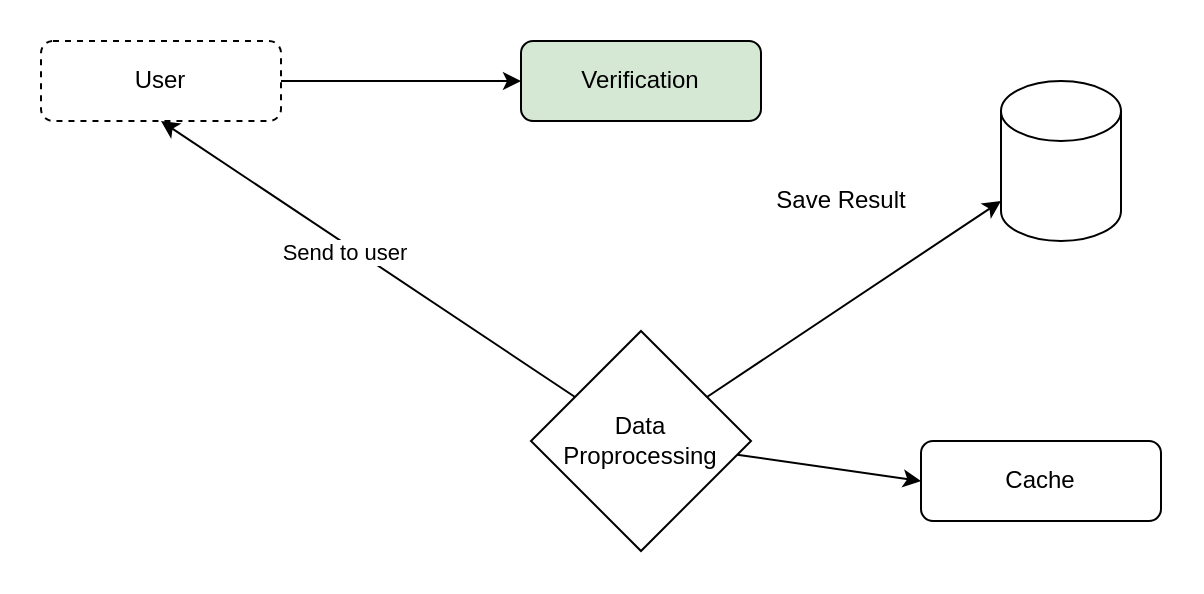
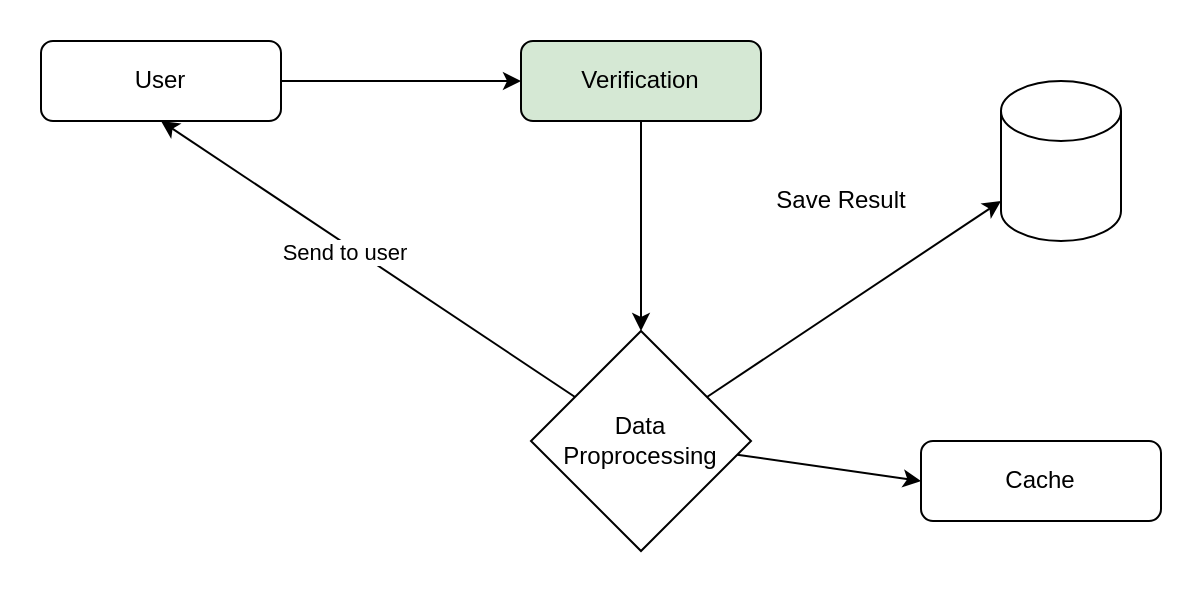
  <mxCell id="0" />
  <mxCell id="1" parent="0" />
  <mxCell id="2" style="edgeStyle=none;html=1;entryX=0;entryY=0.5;entryDx=0;entryDy=0;" edge="1" parent="1" source="3" target="5"><mxGeometry relative="1" as="geometry" /></mxCell>
- <mxCell id="3" value="User" style="rounded=1;whiteSpace=wrap;html=1;dashed=1;" vertex="1" parent="1"><mxGeometry x="20" y="20" width="120" height="40" as="geometry" /></mxCell>
+ <mxCell id="3" value="User" style="rounded=1;whiteSpace=wrap;html=1;" vertex="1" parent="1"><mxGeometry x="20" y="20" width="120" height="40" as="geometry" /></mxCell>
+ <mxCell id="4" style="edgeStyle=none;html=1;" edge="1" parent="1" source="5" target="11"><mxGeometry relative="1" as="geometry" /></mxCell>
  <mxCell id="5" value="Verification" style="rounded=1;whiteSpace=wrap;html=1;fillColor=#d5e8d4;" vertex="1" parent="1"><mxGeometry x="260" y="20" width="120" height="40" as="geometry" /></mxCell>
  <mxCell id="6" value="" style="shape=cylinder3;whiteSpace=wrap;html=1;boundedLbl=1;backgroundOutline=1;size=15;" vertex="1" parent="1"><mxGeometry x="500" y="40" width="60" height="80" as="geometry" /></mxCell>
  <mxCell id="7" style="edgeStyle=none;html=1;" edge="1" parent="1" source="11" target="6"><mxGeometry relative="1" as="geometry" /></mxCell>
  <mxCell id="8" style="edgeStyle=none;html=1;entryX=0;entryY=0.5;entryDx=0;entryDy=0;" edge="1" parent="1" source="11" target="13"><mxGeometry relative="1" as="geometry" /></mxCell>
  <mxCell id="9" style="edgeStyle=none;html=1;entryX=0.5;entryY=1;entryDx=0;entryDy=0;" edge="1" parent="1" source="11" target="3"><mxGeometry relative="1" as="geometry" /></mxCell>
  <mxCell id="10" value="Send to user" style="edgeLabel;html=1;align=center;verticalAlign=middle;resizable=0;points=[];" vertex="1" connectable="0" parent="9"><mxGeometry x="0.1" y="4" relative="1" as="geometry"><mxPoint x="1" as="offset" /></mxGeometry></mxCell>
  <mxCell id="11" value="Data&lt;br&gt;Proprocessing" style="rhombus;whiteSpace=wrap;html=1;" vertex="1" parent="1"><mxGeometry x="265" y="165" width="110" height="110" as="geometry" /></mxCell>
  <mxCell id="12" value="Save Result" style="text;html=1;align=center;verticalAlign=middle;resizable=0;points=[];autosize=1;strokeColor=none;fillColor=none;" vertex="1" parent="1"><mxGeometry x="375" y="85" width="90" height="30" as="geometry" /></mxCell>
  <mxCell id="13" value="Cache" style="rounded=1;whiteSpace=wrap;html=1;" vertex="1" parent="1"><mxGeometry x="460" y="220" width="120" height="40" as="geometry" /></mxCell>
